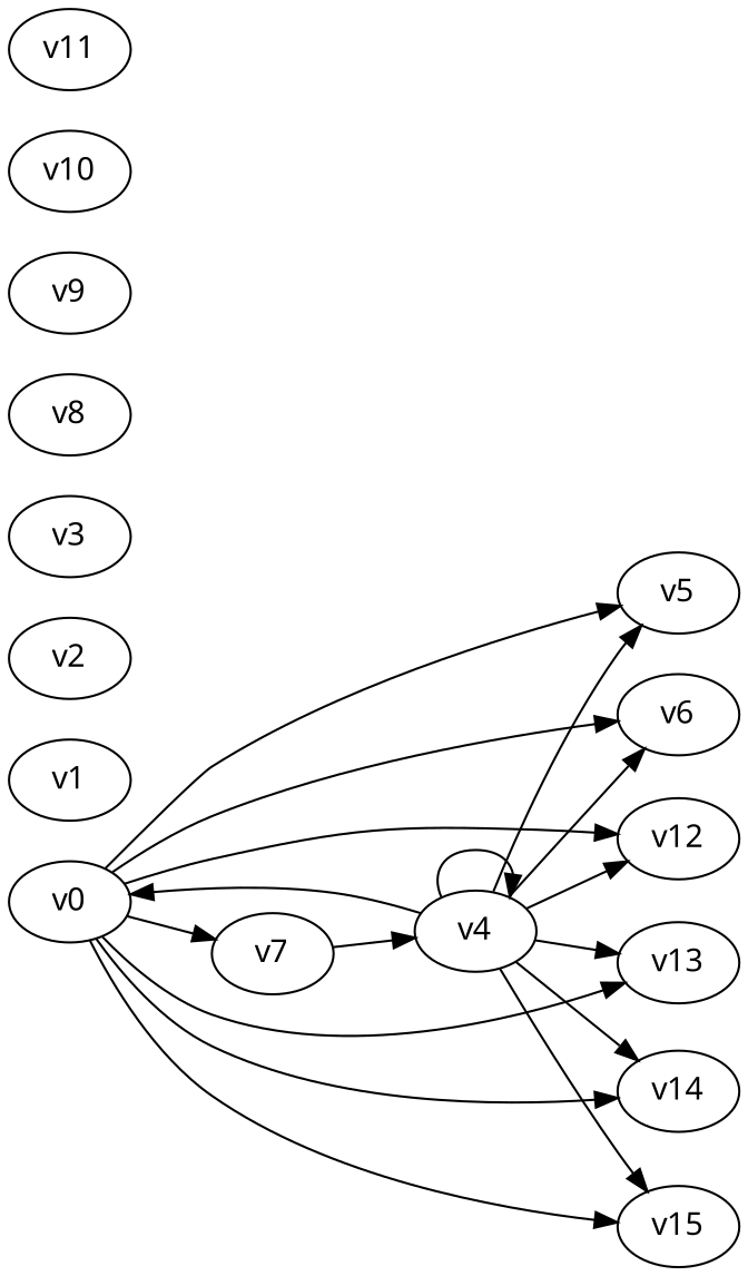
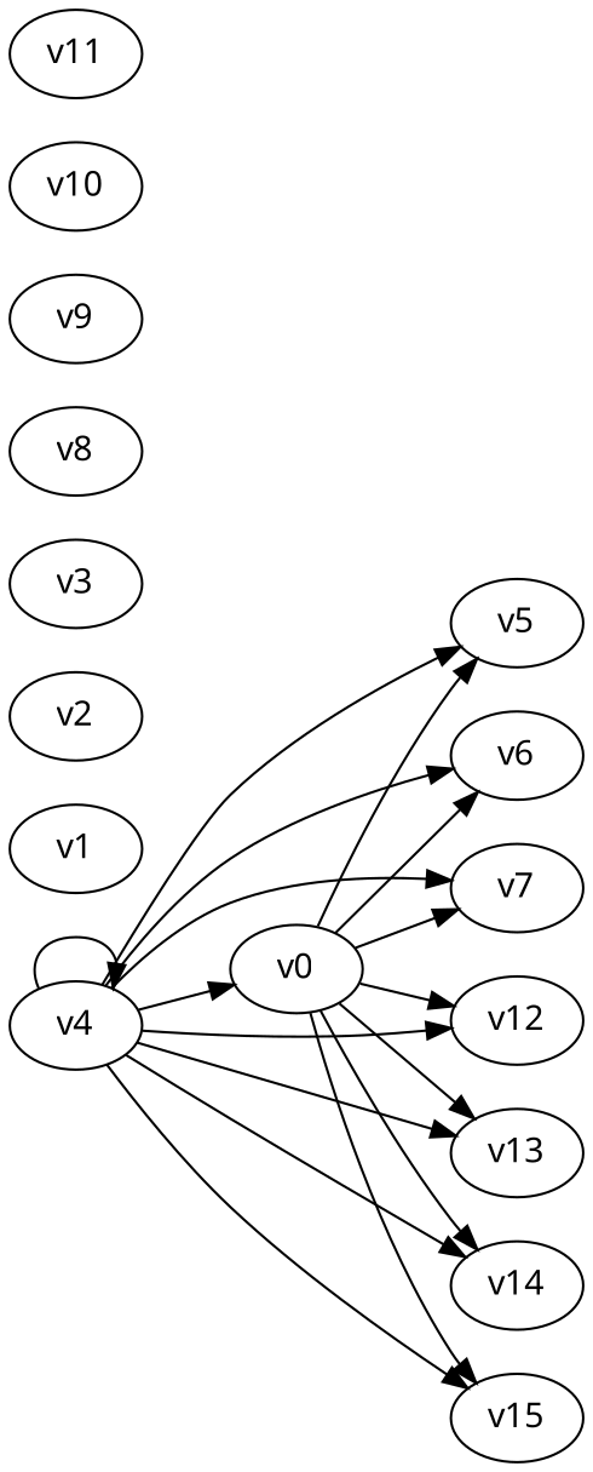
  digraph {
    fontname="Noto Sans"
    rankdir=LR
    node [fontname="Noto Sans"]
    edge [fontname="Noto Sans"]
    v0 [texlbl="$\begin{array}{cccc}\na & b & c & d \\ \n1 & 1 & 1 & 1\n\end{array}$\n"]
    v5 [texlbl="$\begin{array}{cccc}\na & b & c & d \\ \n1 & 2 & 1 & 2\n\end{array}$\n"]
    v6 [texlbl="$\begin{array}{cccc}\na & b & c & d \\ \n1 & 2 & 2 & 1\n\end{array}$\n"]
    v7 [texlbl="$\begin{array}{cccc}\na & b & c & d \\ \n1 & 2 & 2 & 2\n\end{array}$\n"]
    v12 [texlbl="$\begin{array}{cccc}\na & b & c & d \\ \n2 & 2 & 1 & 1\n\end{array}$\n"]
    v13 [texlbl="$\begin{array}{cccc}\na & b & c & d \\ \n2 & 2 & 1 & 2\n\end{array}$\n"]
    v14 [texlbl="$\begin{array}{cccc}\na & b & c & d \\ \n2 & 2 & 2 & 1\n\end{array}$\n"]
    v15 [texlbl="$\begin{array}{cccc}\na & b & c & d \\ \n2 & 2 & 2 & 2\n\end{array}$\n"]
    v4 [texlbl="$\begin{array}{cccc}\na & b & c & d \\ \n1 & 2 & 1 & 1\n\end{array}$\n"]
    v1 [texlbl="$\begin{array}{cccc}\na & b & c & d \\ \n1 & 1 & 1 & 2\n\end{array}$\n"]
    v2 [texlbl="$\begin{array}{cccc}\na & b & c & d \\ \n1 & 1 & 2 & 1\n\end{array}$\n"]
    v3 [texlbl="$\begin{array}{cccc}\na & b & c & d \\ \n1 & 1 & 2 & 2\n\end{array}$\n"]
    v8 [texlbl="$\begin{array}{cccc}\na & b & c & d \\ \n2 & 1 & 1 & 1\n\end{array}$\n"]
    v9 [texlbl="$\begin{array}{cccc}\na & b & c & d \\ \n2 & 1 & 1 & 2\n\end{array}$\n"]
    v10 [texlbl="$\begin{array}{cccc}\na & b & c & d \\ \n2 & 1 & 2 & 1\n\end{array}$\n"]
    v11 [texlbl="$\begin{array}{cccc}\na & b & c & d \\ \n2 & 1 & 2 & 2\n\end{array}$\n"]
    v0 -> v5
    v0 -> v6
    v0 -> v7
    v0 -> v12
    v0 -> v13
    v0 -> v14
    v0 -> v15
    v4 -> v0
    v4 -> v5
    v4 -> v6
-   v7 -> v4
+   v4 -> v7
    v4 -> v12
    v4 -> v13
    v4 -> v14
    v4 -> v15
    v4 -> v4
  }
